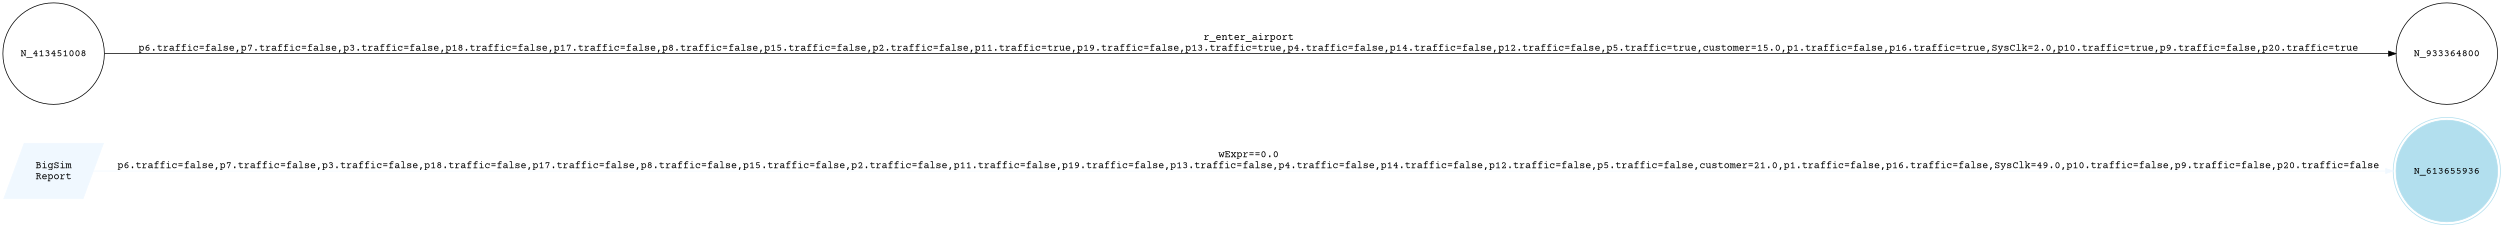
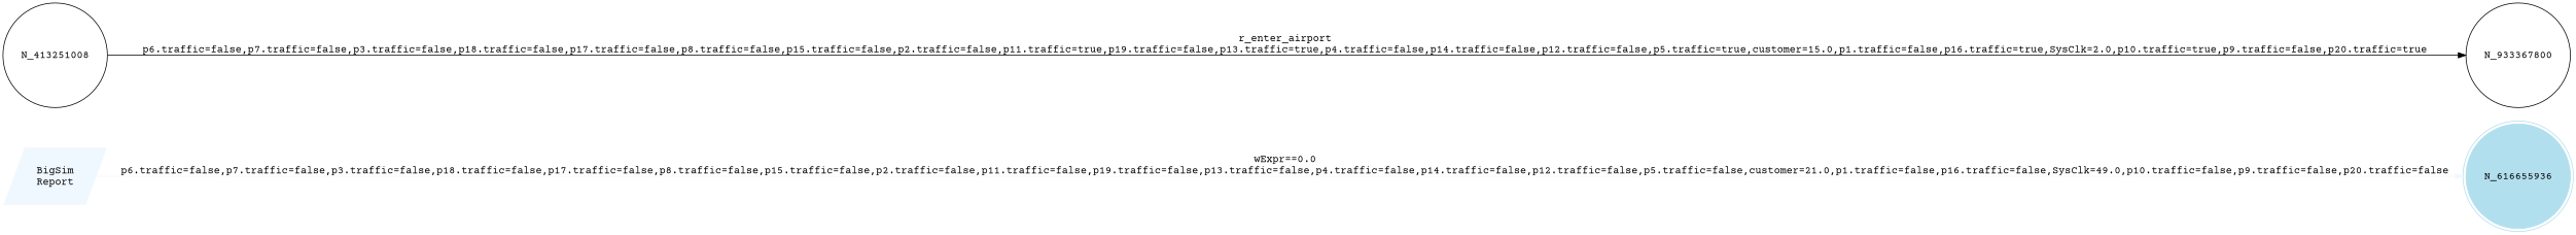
  digraph {
    fontname="Courier Prime"
    rankdir=LR
    node [fontname="Courier Prime" shape=circle]
    edge [fontname="Courier Prime"]
    n1 [color=aliceblue label="BigSim\nReport" shape=parallelogram style=filled]
-   n2 [color=lightblue2 label=N_613655936 shape=doublecircle style=filled]
-   n3 [label=N_933364800]
-   n4 [label=N_413451008]
+   n2 [color=lightblue2 label=N_616655936 shape=doublecircle style=filled]
+   n3 [label=N_933367800]
+   n4 [label=N_413251008]
    n1 -> n2 [color=aliceblue label="wExpr==0.0\np6.traffic=false,p7.traffic=false,p3.traffic=false,p18.traffic=false,p17.traffic=false,p8.traffic=false,p15.traffic=false,p2.traffic=false,p11.traffic=false,p19.traffic=false,p13.traffic=false,p4.traffic=false,p14.traffic=false,p12.traffic=false,p5.traffic=false,customer=21.0,p1.traffic=false,p16.traffic=false,SysClk=49.0,p10.traffic=false,p9.traffic=false,p20.traffic=false"]
    n4 -> n3 [label="r_enter_airport\np6.traffic=false,p7.traffic=false,p3.traffic=false,p18.traffic=false,p17.traffic=false,p8.traffic=false,p15.traffic=false,p2.traffic=false,p11.traffic=true,p19.traffic=false,p13.traffic=true,p4.traffic=false,p14.traffic=false,p12.traffic=false,p5.traffic=true,customer=15.0,p1.traffic=false,p16.traffic=true,SysClk=2.0,p10.traffic=true,p9.traffic=false,p20.traffic=true\n"]
  }
